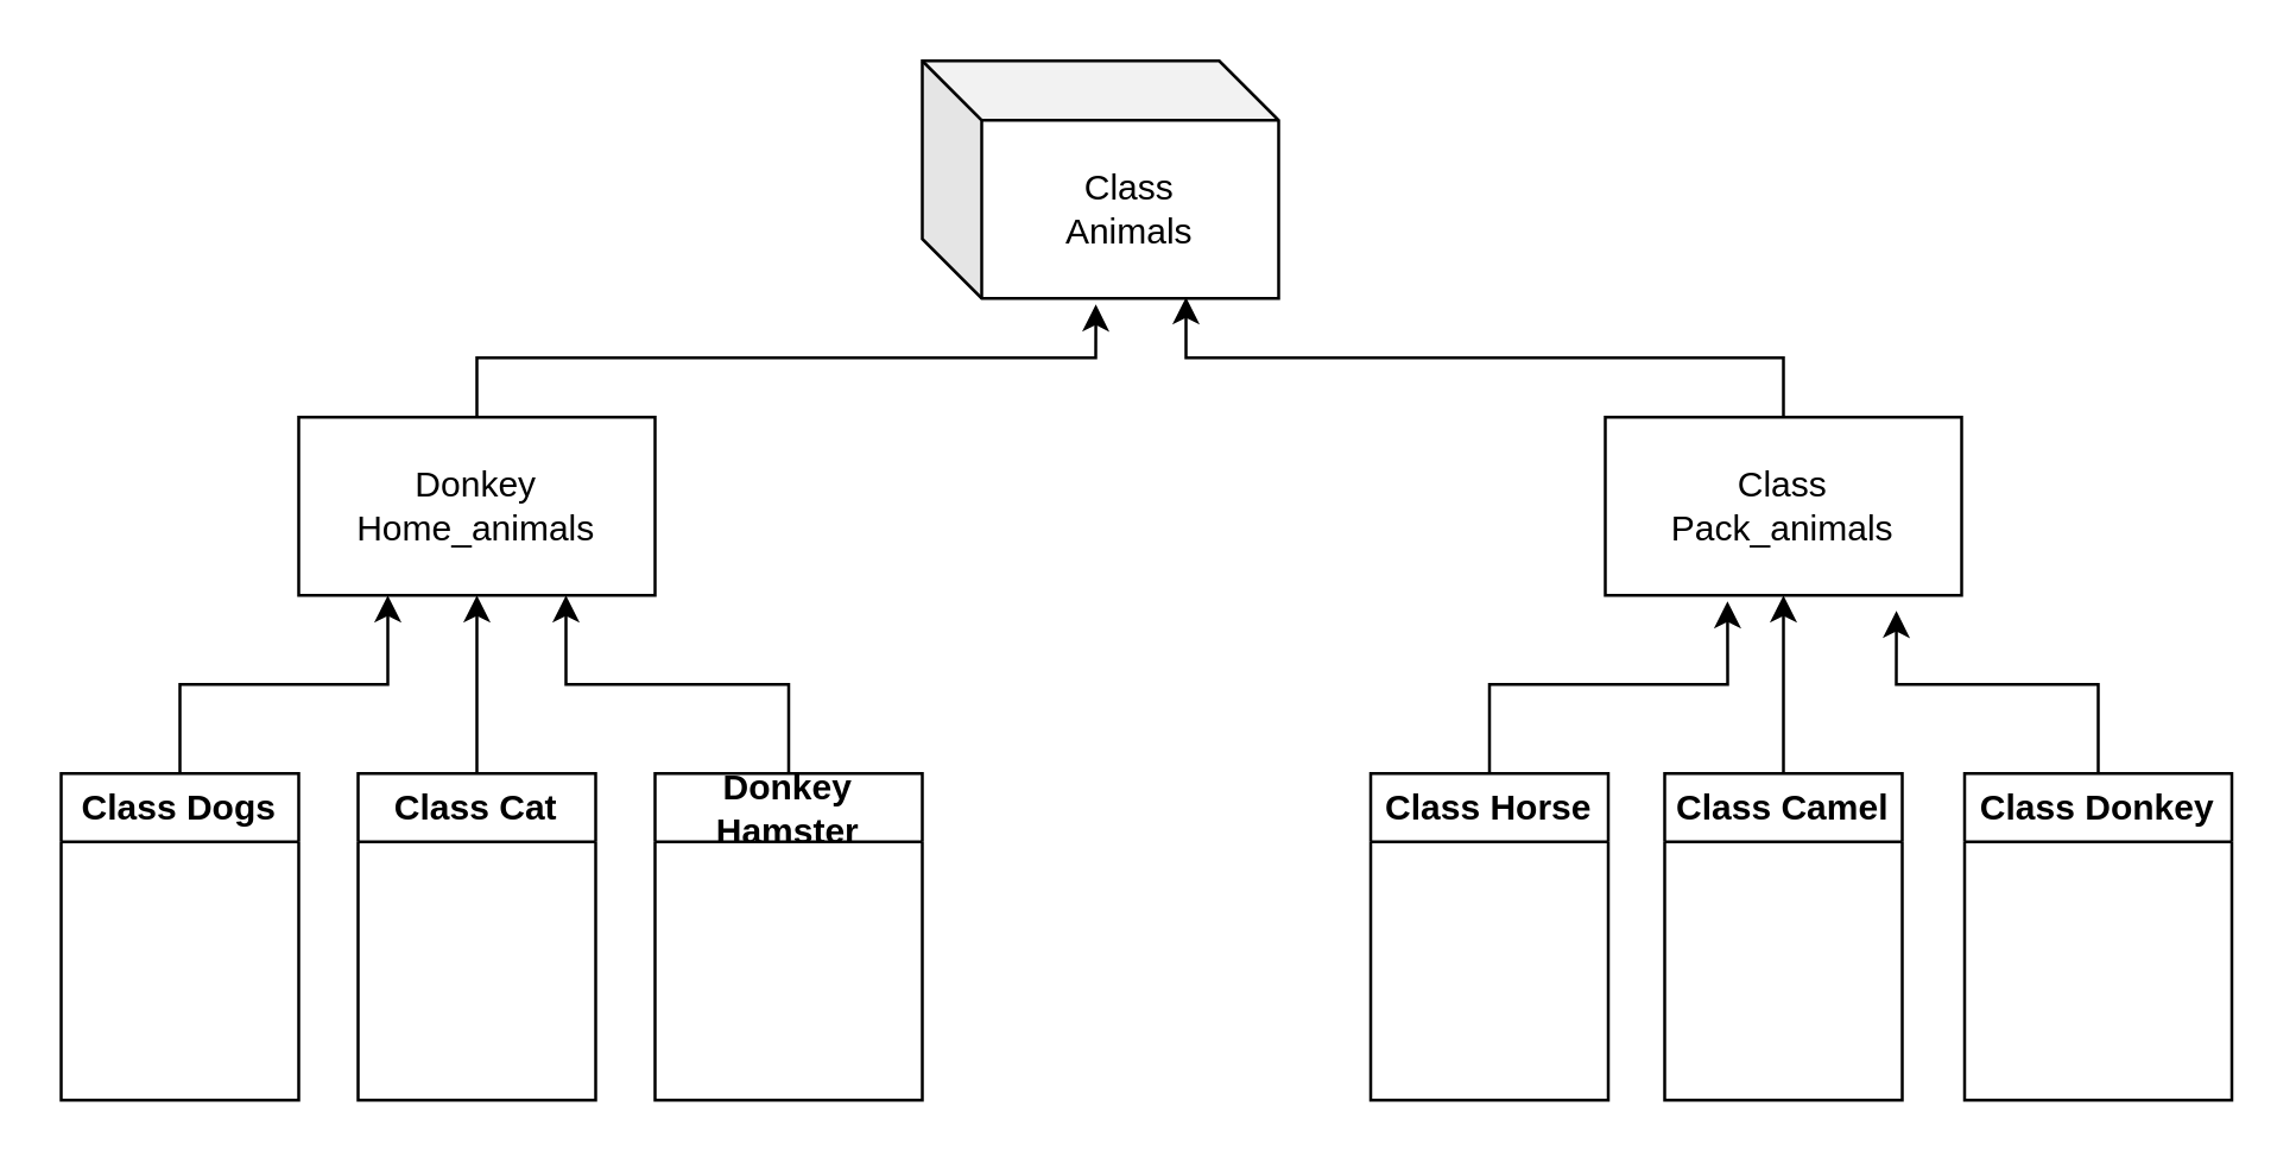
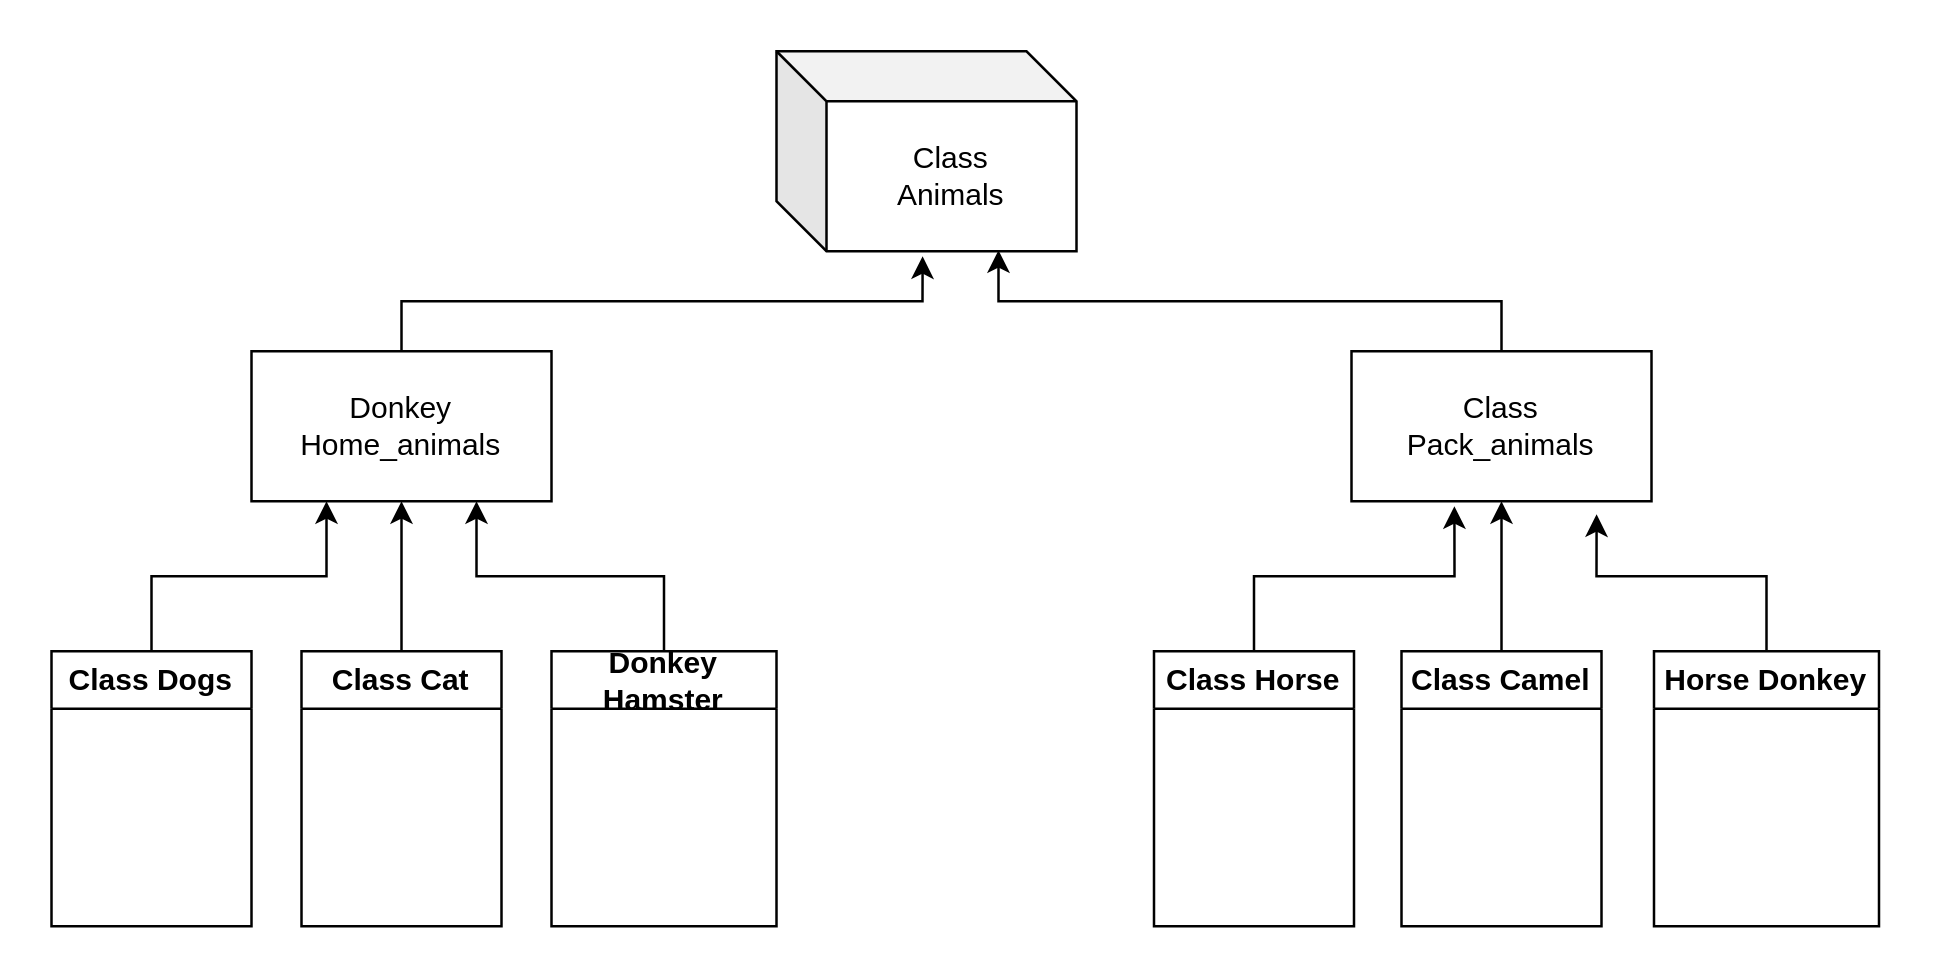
  <mxCell id="0" />
  <mxCell id="1" parent="0" />
  <mxCell id="2" value="Class &lt;br&gt;Animals" style="shape=cube;whiteSpace=wrap;html=1;boundedLbl=1;backgroundOutline=1;darkOpacity=0.05;darkOpacity2=0.1;" vertex="1" parent="1"><mxGeometry x="310" y="20" width="120" height="80" as="geometry" /></mxCell>
  <mxCell id="3" style="edgeStyle=orthogonalEdgeStyle;rounded=0;orthogonalLoop=1;jettySize=auto;html=1;exitX=0.5;exitY=0;exitDx=0;exitDy=0;entryX=0.487;entryY=1.025;entryDx=0;entryDy=0;entryPerimeter=0;" edge="1" parent="1" source="4" target="2"><mxGeometry relative="1" as="geometry" /></mxCell>
  <mxCell id="4" value="Donkey &lt;br&gt;Home_animals" style="rounded=0;whiteSpace=wrap;html=1;" vertex="1" parent="1"><mxGeometry x="100" y="140" width="120" height="60" as="geometry" /></mxCell>
  <mxCell id="5" style="edgeStyle=orthogonalEdgeStyle;rounded=0;orthogonalLoop=1;jettySize=auto;html=1;exitX=0.5;exitY=0;exitDx=0;exitDy=0;entryX=0.74;entryY=0.995;entryDx=0;entryDy=0;entryPerimeter=0;" edge="1" parent="1" source="6" target="2"><mxGeometry relative="1" as="geometry" /></mxCell>
  <mxCell id="6" value="Class &lt;br&gt;Pack_animals" style="rounded=0;whiteSpace=wrap;html=1;" vertex="1" parent="1"><mxGeometry x="540" y="140" width="120" height="60" as="geometry" /></mxCell>
  <mxCell id="7" style="edgeStyle=orthogonalEdgeStyle;rounded=0;orthogonalLoop=1;jettySize=auto;html=1;exitX=0.5;exitY=0;exitDx=0;exitDy=0;entryX=0.25;entryY=1;entryDx=0;entryDy=0;" edge="1" parent="1" source="8" target="4"><mxGeometry relative="1" as="geometry" /></mxCell>
  <mxCell id="8" value="Class Dogs" style="swimlane;whiteSpace=wrap;html=1;" vertex="1" parent="1"><mxGeometry x="20" y="260" width="80" height="110" as="geometry" /></mxCell>
  <mxCell id="9" value="" style="edgeStyle=orthogonalEdgeStyle;rounded=0;orthogonalLoop=1;jettySize=auto;html=1;" edge="1" parent="1" source="10" target="4"><mxGeometry relative="1" as="geometry" /></mxCell>
  <mxCell id="10" value="Class Cat" style="swimlane;whiteSpace=wrap;html=1;" vertex="1" parent="1"><mxGeometry x="120" y="260" width="80" height="110" as="geometry" /></mxCell>
  <mxCell id="11" style="edgeStyle=orthogonalEdgeStyle;rounded=0;orthogonalLoop=1;jettySize=auto;html=1;entryX=0.75;entryY=1;entryDx=0;entryDy=0;" edge="1" parent="1" source="12" target="4"><mxGeometry relative="1" as="geometry" /></mxCell>
  <mxCell id="12" value="Donkey Hamster" style="swimlane;whiteSpace=wrap;html=1;" vertex="1" parent="1"><mxGeometry x="220" y="260" width="90" height="110" as="geometry" /></mxCell>
  <mxCell id="13" style="edgeStyle=orthogonalEdgeStyle;rounded=0;orthogonalLoop=1;jettySize=auto;html=1;exitX=0.5;exitY=0;exitDx=0;exitDy=0;entryX=0.343;entryY=1.033;entryDx=0;entryDy=0;entryPerimeter=0;" edge="1" parent="1" source="14" target="6"><mxGeometry relative="1" as="geometry" /></mxCell>
  <mxCell id="14" value="Class Horse" style="swimlane;whiteSpace=wrap;html=1;" vertex="1" parent="1"><mxGeometry x="461" y="260" width="80" height="110" as="geometry" /></mxCell>
  <mxCell id="15" style="edgeStyle=orthogonalEdgeStyle;rounded=0;orthogonalLoop=1;jettySize=auto;html=1;exitX=0.5;exitY=0;exitDx=0;exitDy=0;entryX=0.5;entryY=1;entryDx=0;entryDy=0;" edge="1" parent="1" source="16" target="6"><mxGeometry relative="1" as="geometry" /></mxCell>
  <mxCell id="16" value="Class Camel" style="swimlane;whiteSpace=wrap;html=1;" vertex="1" parent="1"><mxGeometry x="560" y="260" width="80" height="110" as="geometry" /></mxCell>
  <mxCell id="17" style="edgeStyle=orthogonalEdgeStyle;rounded=0;orthogonalLoop=1;jettySize=auto;html=1;entryX=0.817;entryY=1.087;entryDx=0;entryDy=0;entryPerimeter=0;" edge="1" parent="1" source="18" target="6"><mxGeometry relative="1" as="geometry"><Array as="points"><mxPoint x="706" y="230" /><mxPoint x="638" y="230" /></Array></mxGeometry></mxCell>
- <mxCell id="18" value="Class Donkey" style="swimlane;whiteSpace=wrap;html=1;" vertex="1" parent="1"><mxGeometry x="661" y="260" width="90" height="110" as="geometry" /></mxCell>
+ <mxCell id="18" value="Horse Donkey" style="swimlane;whiteSpace=wrap;html=1;" vertex="1" parent="1"><mxGeometry x="661" y="260" width="90" height="110" as="geometry" /></mxCell>
